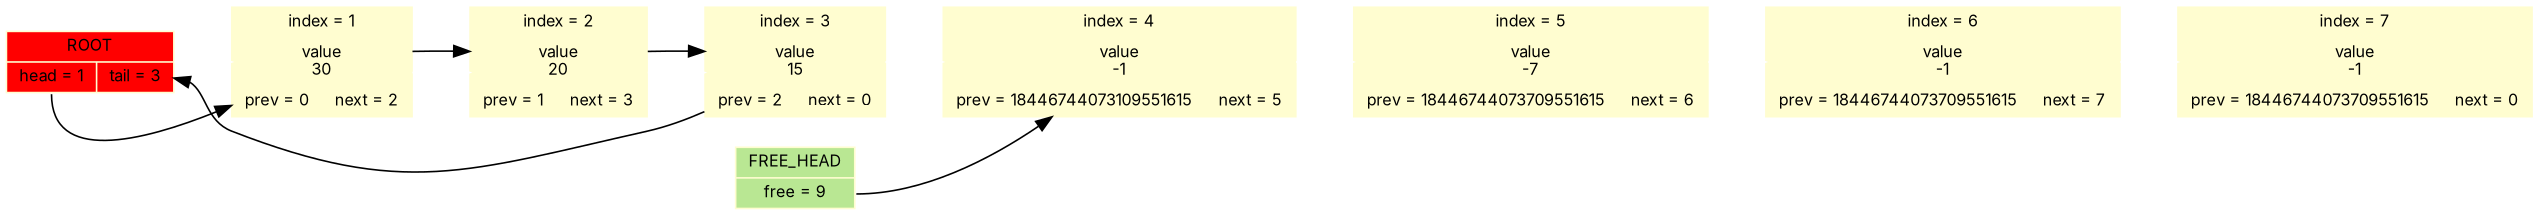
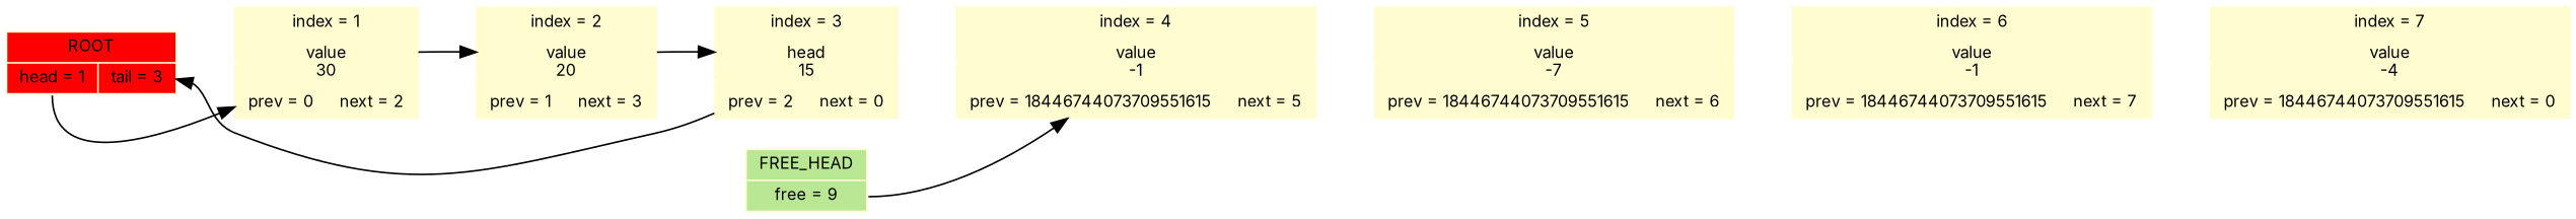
  digraph {
    bgcolor="#ffffff"
    fontname=Inter
    rankdir=LR
    node [color="#fffdd0" fillcolor="#fffdd0" fontname=Inter fontsize=10 shape=record style=filled]
    edge [color="#ffffff" fontname=Inter weight=100000]
    n1 [fillcolor="#ff0000" label="ROOT|{<head>head = 1|<tail>tail = 3}"]
    n2 [label="index = 1|value\n30|{prev = 0|next = 2}"]
    n3 [label="index = 2|value\n20|{prev = 1|next = 3}"]
    n4 [fillcolor="#b9e793" label="FREE_HEAD|<free>free = 9"]
-   n5 [label="index = 4|value\n-1|{prev = 18446744073109551615|next = 5}"]
+   n5 [label="index = 4|value\n-1|{prev = 18446744073709551615|next = 5}"]
    n6 [label="index = 5|value\n-7|{prev = 18446744073709551615|next = 6}"]
-   n7 [label="index = 3|value\n15|{prev = 2|next = 0}"]
+   n7 [label="index = 3|head\n15|{prev = 2|next = 0}"]
    n8 [label="index = 6|value\n-1|{prev = 18446744073709551615|next = 7}"]
-   n9 [label="index = 7|value\n-1|{prev = 18446744073709551615|next = 0}"]
+   n9 [label="index = 7|value\n-4|{prev = 18446744073709551615|next = 0}"]
    n1 -> n2
    n1 -> n2 [tailport=head color="" weight=""]
    n2 -> n3
    n2 -> n3 [color="" weight=""]
    n3 -> n7
    n3 -> n7 [color="" weight=""]
    n4 -> n5 [tailport=free color="" weight=""]
    n5 -> n6
    n6 -> n8
    n7 -> n1 [headport=tail color="" weight=""]
    n7 -> n5
    n8 -> n9
  }
